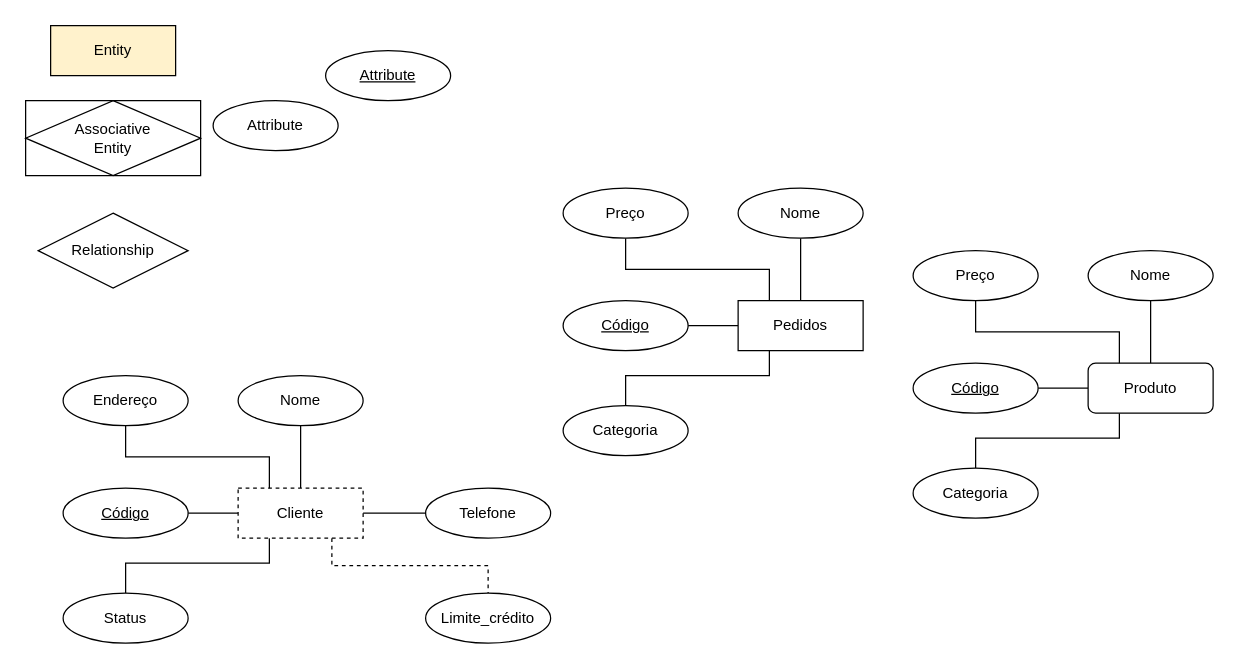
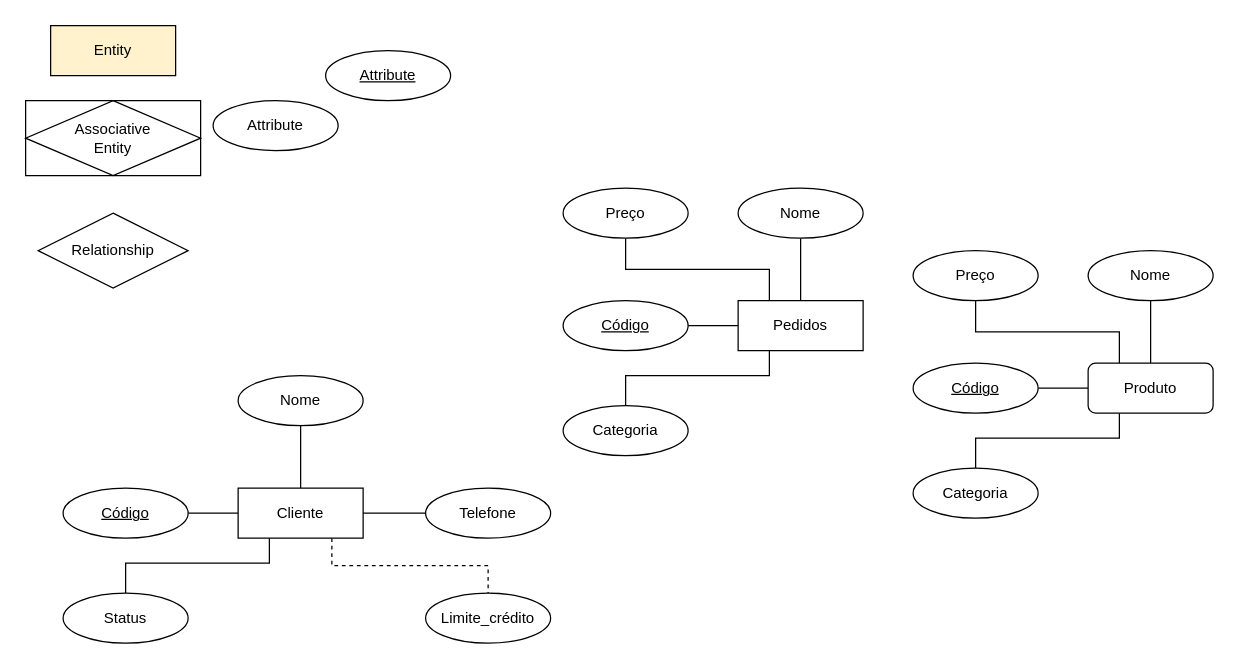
  <mxCell id="0" />
  <mxCell id="1" parent="0" />
  <mxCell id="2" value="Relationship" style="shape=rhombus;perimeter=rhombusPerimeter;whiteSpace=wrap;html=1;align=center;" vertex="1" parent="1"><mxGeometry x="30" y="170" width="120" height="60" as="geometry" /></mxCell>
  <mxCell id="3" value="Attribute" style="ellipse;whiteSpace=wrap;html=1;align=center;" vertex="1" parent="1"><mxGeometry x="170" y="80" width="100" height="40" as="geometry" /></mxCell>
  <mxCell id="4" value="Entity" style="whiteSpace=wrap;html=1;align=center;fillColor=#fff2cc;" vertex="1" parent="1"><mxGeometry x="40" y="20" width="100" height="40" as="geometry" /></mxCell>
  <mxCell id="5" value="Associative&#10;Entity" style="shape=associativeEntity;whiteSpace=wrap;html=1;align=center;" vertex="1" parent="1"><mxGeometry x="20" y="80" width="140" height="60" as="geometry" /></mxCell>
  <mxCell id="6" value="Attribute" style="ellipse;whiteSpace=wrap;html=1;align=center;fontStyle=4;" vertex="1" parent="1"><mxGeometry x="260" y="40" width="100" height="40" as="geometry" /></mxCell>
  <mxCell id="7" style="edgeStyle=orthogonalEdgeStyle;rounded=0;orthogonalLoop=1;jettySize=auto;html=1;exitX=0.5;exitY=0;exitDx=0;exitDy=0;entryX=0.5;entryY=1;entryDx=0;entryDy=0;endArrow=none;endFill=0;" edge="1" parent="1" source="10" target="11"><mxGeometry relative="1" as="geometry" /></mxCell>
  <mxCell id="8" style="edgeStyle=orthogonalEdgeStyle;rounded=0;orthogonalLoop=1;jettySize=auto;html=1;exitX=0;exitY=0.5;exitDx=0;exitDy=0;entryX=1;entryY=0.5;entryDx=0;entryDy=0;endArrow=none;endFill=0;" edge="1" parent="1" source="10" target="12"><mxGeometry relative="1" as="geometry" /></mxCell>
  <mxCell id="9" style="edgeStyle=orthogonalEdgeStyle;rounded=0;orthogonalLoop=1;jettySize=auto;html=1;exitX=0.25;exitY=1;exitDx=0;exitDy=0;entryX=0.5;entryY=0;entryDx=0;entryDy=0;endArrow=none;endFill=0;" edge="1" parent="1" source="10" target="13"><mxGeometry relative="1" as="geometry"><Array as="points"><mxPoint x="895" y="350" /><mxPoint x="780" y="350" /></Array></mxGeometry></mxCell>
  <mxCell id="10" value="Produto" style="whiteSpace=wrap;html=1;align=center;rounded=1;" vertex="1" parent="1"><mxGeometry x="870" y="290" width="100" height="40" as="geometry" /></mxCell>
  <mxCell id="11" value="Nome" style="ellipse;whiteSpace=wrap;html=1;align=center;" vertex="1" parent="1"><mxGeometry x="870" y="200" width="100" height="40" as="geometry" /></mxCell>
  <mxCell id="12" value="Código" style="ellipse;whiteSpace=wrap;html=1;align=center;fontStyle=4;" vertex="1" parent="1"><mxGeometry x="730" y="290" width="100" height="40" as="geometry" /></mxCell>
  <mxCell id="13" value="Categoria" style="ellipse;whiteSpace=wrap;html=1;align=center;" vertex="1" parent="1"><mxGeometry x="730" y="374" width="100" height="40" as="geometry" /></mxCell>
  <mxCell id="14" style="edgeStyle=orthogonalEdgeStyle;rounded=0;orthogonalLoop=1;jettySize=auto;html=1;exitX=0.5;exitY=1;exitDx=0;exitDy=0;entryX=0.25;entryY=0;entryDx=0;entryDy=0;endArrow=none;endFill=0;" edge="1" parent="1" source="15" target="10"><mxGeometry relative="1" as="geometry" /></mxCell>
  <mxCell id="15" value="Preço" style="ellipse;whiteSpace=wrap;html=1;align=center;" vertex="1" parent="1"><mxGeometry x="730" y="200" width="100" height="40" as="geometry" /></mxCell>
  <mxCell id="16" style="edgeStyle=orthogonalEdgeStyle;rounded=0;orthogonalLoop=1;jettySize=auto;html=1;exitX=0.5;exitY=0;exitDx=0;exitDy=0;entryX=0.5;entryY=1;entryDx=0;entryDy=0;endArrow=none;endFill=0;" edge="1" parent="1" source="20" target="21"><mxGeometry relative="1" as="geometry" /></mxCell>
  <mxCell id="17" style="edgeStyle=orthogonalEdgeStyle;rounded=0;orthogonalLoop=1;jettySize=auto;html=1;exitX=0;exitY=0.5;exitDx=0;exitDy=0;entryX=1;entryY=0.5;entryDx=0;entryDy=0;endArrow=none;endFill=0;" edge="1" parent="1" source="20" target="22"><mxGeometry relative="1" as="geometry" /></mxCell>
  <mxCell id="18" style="edgeStyle=orthogonalEdgeStyle;rounded=0;orthogonalLoop=1;jettySize=auto;html=1;exitX=0.25;exitY=1;exitDx=0;exitDy=0;entryX=0.5;entryY=0;entryDx=0;entryDy=0;endArrow=none;endFill=0;" edge="1" parent="1" source="20" target="23"><mxGeometry relative="1" as="geometry"><Array as="points"><mxPoint x="215" y="450" /><mxPoint x="100" y="450" /></Array></mxGeometry></mxCell>
  <mxCell id="19" style="edgeStyle=orthogonalEdgeStyle;rounded=0;orthogonalLoop=1;jettySize=auto;html=1;exitX=0.75;exitY=1;exitDx=0;exitDy=0;entryX=0.5;entryY=0;entryDx=0;entryDy=0;endArrow=none;endFill=0;dashed=1;" edge="1" parent="1" source="20" target="28"><mxGeometry relative="1" as="geometry" /></mxCell>
- <mxCell id="20" value="Cliente" style="whiteSpace=wrap;html=1;align=center;dashed=1;" vertex="1" parent="1"><mxGeometry x="190" y="390" width="100" height="40" as="geometry" /></mxCell>
+ <mxCell id="20" value="Cliente" style="whiteSpace=wrap;html=1;align=center;" vertex="1" parent="1"><mxGeometry x="190" y="390" width="100" height="40" as="geometry" /></mxCell>
  <mxCell id="21" value="Nome" style="ellipse;whiteSpace=wrap;html=1;align=center;" vertex="1" parent="1"><mxGeometry x="190" y="300" width="100" height="40" as="geometry" /></mxCell>
  <mxCell id="22" value="Código" style="ellipse;whiteSpace=wrap;html=1;align=center;fontStyle=4;" vertex="1" parent="1"><mxGeometry x="50" y="390" width="100" height="40" as="geometry" /></mxCell>
  <mxCell id="23" value="Status" style="ellipse;whiteSpace=wrap;html=1;align=center;" vertex="1" parent="1"><mxGeometry x="50" y="474" width="100" height="40" as="geometry" /></mxCell>
- <mxCell id="24" style="edgeStyle=orthogonalEdgeStyle;rounded=0;orthogonalLoop=1;jettySize=auto;html=1;exitX=0.5;exitY=1;exitDx=0;exitDy=0;entryX=0.25;entryY=0;entryDx=0;entryDy=0;endArrow=none;endFill=0;" edge="1" parent="1" source="25" target="20"><mxGeometry relative="1" as="geometry" /></mxCell>
- <mxCell id="25" value="Endereço" style="ellipse;whiteSpace=wrap;html=1;align=center;" vertex="1" parent="1"><mxGeometry x="50" y="300" width="100" height="40" as="geometry" /></mxCell>
  <mxCell id="26" style="edgeStyle=orthogonalEdgeStyle;rounded=0;orthogonalLoop=1;jettySize=auto;html=1;exitX=0;exitY=0.5;exitDx=0;exitDy=0;entryX=1;entryY=0.5;entryDx=0;entryDy=0;endArrow=none;endFill=0;" edge="1" parent="1" source="27" target="20"><mxGeometry relative="1" as="geometry" /></mxCell>
  <mxCell id="27" value="Telefone" style="ellipse;whiteSpace=wrap;html=1;align=center;" vertex="1" parent="1"><mxGeometry x="340" y="390" width="100" height="40" as="geometry" /></mxCell>
  <mxCell id="28" value="Limite_crédito" style="ellipse;whiteSpace=wrap;html=1;align=center;" vertex="1" parent="1"><mxGeometry x="340" y="474" width="100" height="40" as="geometry" /></mxCell>
  <mxCell id="29" style="edgeStyle=orthogonalEdgeStyle;rounded=0;orthogonalLoop=1;jettySize=auto;html=1;exitX=0.5;exitY=0;exitDx=0;exitDy=0;entryX=0.5;entryY=1;entryDx=0;entryDy=0;endArrow=none;endFill=0;" edge="1" parent="1" source="32" target="33"><mxGeometry relative="1" as="geometry" /></mxCell>
  <mxCell id="30" style="edgeStyle=orthogonalEdgeStyle;rounded=0;orthogonalLoop=1;jettySize=auto;html=1;exitX=0;exitY=0.5;exitDx=0;exitDy=0;entryX=1;entryY=0.5;entryDx=0;entryDy=0;endArrow=none;endFill=0;" edge="1" parent="1" source="32" target="34"><mxGeometry relative="1" as="geometry" /></mxCell>
  <mxCell id="31" style="edgeStyle=orthogonalEdgeStyle;rounded=0;orthogonalLoop=1;jettySize=auto;html=1;exitX=0.25;exitY=1;exitDx=0;exitDy=0;entryX=0.5;entryY=0;entryDx=0;entryDy=0;endArrow=none;endFill=0;" edge="1" parent="1" source="32" target="35"><mxGeometry relative="1" as="geometry"><Array as="points"><mxPoint x="615" y="300" /><mxPoint x="500" y="300" /></Array></mxGeometry></mxCell>
  <mxCell id="32" value="Pedidos" style="whiteSpace=wrap;html=1;align=center;" vertex="1" parent="1"><mxGeometry x="590" y="240" width="100" height="40" as="geometry" /></mxCell>
  <mxCell id="33" value="Nome" style="ellipse;whiteSpace=wrap;html=1;align=center;" vertex="1" parent="1"><mxGeometry x="590" y="150" width="100" height="40" as="geometry" /></mxCell>
  <mxCell id="34" value="Código" style="ellipse;whiteSpace=wrap;html=1;align=center;fontStyle=4;" vertex="1" parent="1"><mxGeometry x="450" y="240" width="100" height="40" as="geometry" /></mxCell>
  <mxCell id="35" value="Categoria" style="ellipse;whiteSpace=wrap;html=1;align=center;" vertex="1" parent="1"><mxGeometry x="450" y="324" width="100" height="40" as="geometry" /></mxCell>
  <mxCell id="36" style="edgeStyle=orthogonalEdgeStyle;rounded=0;orthogonalLoop=1;jettySize=auto;html=1;exitX=0.5;exitY=1;exitDx=0;exitDy=0;entryX=0.25;entryY=0;entryDx=0;entryDy=0;endArrow=none;endFill=0;" edge="1" parent="1" source="37" target="32"><mxGeometry relative="1" as="geometry" /></mxCell>
  <mxCell id="37" value="Preço" style="ellipse;whiteSpace=wrap;html=1;align=center;" vertex="1" parent="1"><mxGeometry x="450" y="150" width="100" height="40" as="geometry" /></mxCell>
